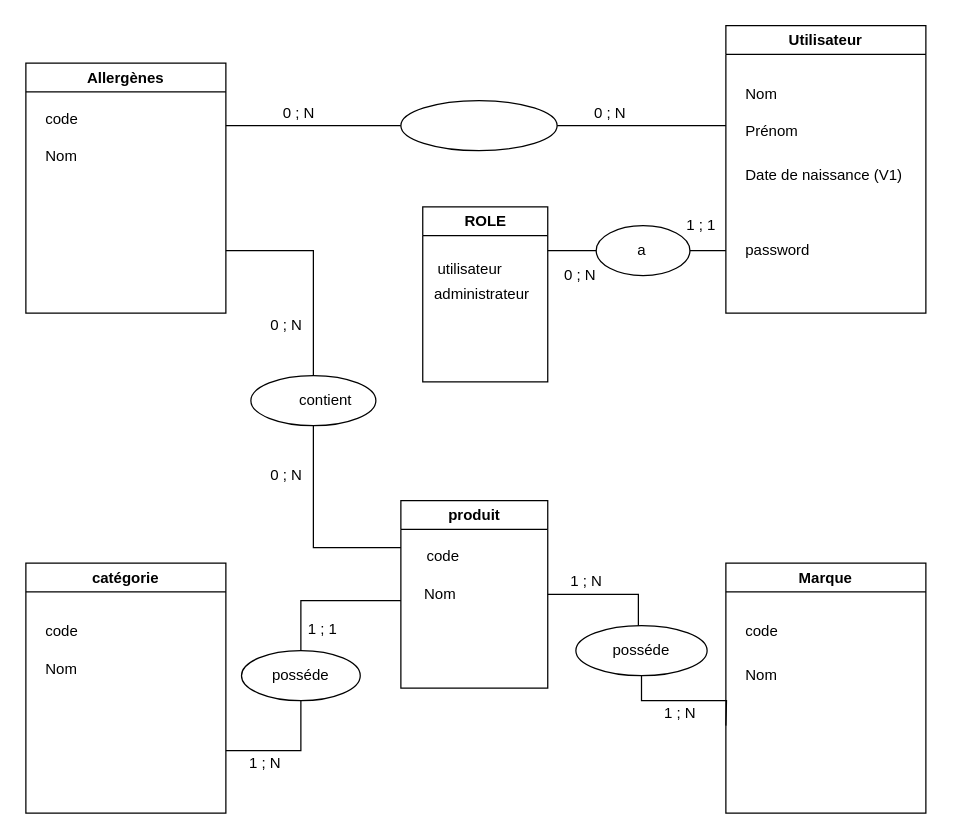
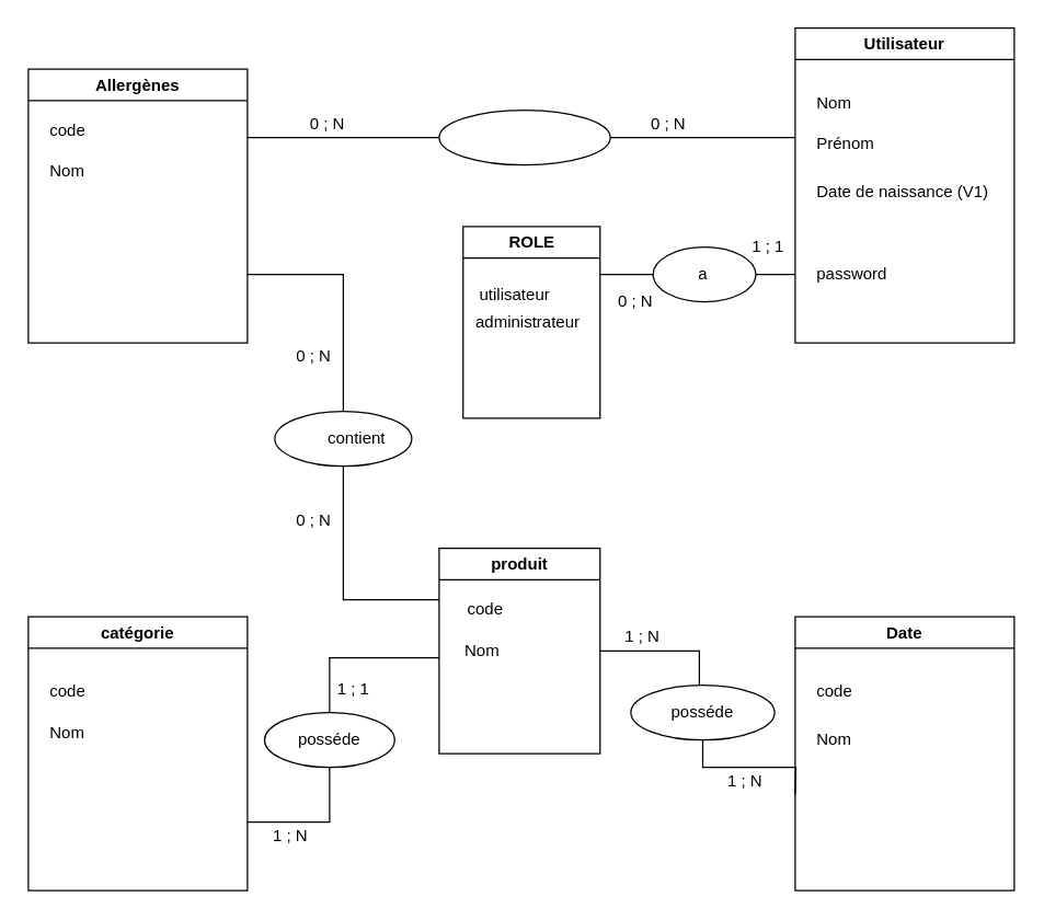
  <mxCell id="0" />
  <mxCell id="1" parent="0" />
  <mxCell id="2" value="Utilisateur" style="swimlane;whiteSpace=wrap;html=1;" parent="1" vertex="1"><mxGeometry x="580" y="20" width="160" height="230" as="geometry" /></mxCell>
  <mxCell id="3" value="Nom" style="text;strokeColor=none;fillColor=none;align=left;verticalAlign=middle;spacingLeft=4;spacingRight=4;overflow=hidden;points=[[0,0.5],[1,0.5]];portConstraint=eastwest;rotatable=0;whiteSpace=wrap;html=1;" parent="2" vertex="1"><mxGeometry x="10" y="40" width="80" height="30" as="geometry" /></mxCell>
  <mxCell id="4" value="Prénom" style="text;strokeColor=none;fillColor=none;align=left;verticalAlign=middle;spacingLeft=4;spacingRight=4;overflow=hidden;points=[[0,0.5],[1,0.5]];portConstraint=eastwest;rotatable=0;whiteSpace=wrap;html=1;" parent="2" vertex="1"><mxGeometry x="10" y="70" width="80" height="30" as="geometry" /></mxCell>
  <mxCell id="5" value="Date de naissance (V1)" style="text;strokeColor=none;fillColor=none;align=left;verticalAlign=middle;spacingLeft=4;spacingRight=4;overflow=hidden;points=[[0,0.5],[1,0.5]];portConstraint=eastwest;rotatable=0;whiteSpace=wrap;html=1;" parent="2" vertex="1"><mxGeometry x="10" y="105" width="150" height="30" as="geometry" /></mxCell>
  <mxCell id="6" value="password" style="text;strokeColor=none;fillColor=none;align=left;verticalAlign=middle;spacingLeft=4;spacingRight=4;overflow=hidden;points=[[0,0.5],[1,0.5]];portConstraint=eastwest;rotatable=0;whiteSpace=wrap;html=1;" parent="2" vertex="1"><mxGeometry x="10" y="165" width="150" height="30" as="geometry" /></mxCell>
  <mxCell id="7" style="edgeStyle=orthogonalEdgeStyle;rounded=0;orthogonalLoop=1;jettySize=auto;html=1;exitX=1;exitY=0.25;exitDx=0;exitDy=0;entryX=0;entryY=0.5;entryDx=0;entryDy=0;endArrow=none;endFill=0;" parent="1" source="8" target="21" edge="1"><mxGeometry relative="1" as="geometry" /></mxCell>
  <mxCell id="8" value="Allergènes" style="swimlane;whiteSpace=wrap;html=1;" parent="1" vertex="1"><mxGeometry x="20" y="50" width="160" height="200" as="geometry" /></mxCell>
  <mxCell id="9" value="Nom" style="text;strokeColor=none;fillColor=none;align=left;verticalAlign=middle;spacingLeft=4;spacingRight=4;overflow=hidden;points=[[0,0.5],[1,0.5]];portConstraint=eastwest;rotatable=0;whiteSpace=wrap;html=1;" parent="8" vertex="1"><mxGeometry x="10" y="60" width="80" height="30" as="geometry" /></mxCell>
  <mxCell id="10" value="code" style="text;strokeColor=none;fillColor=none;align=left;verticalAlign=middle;spacingLeft=4;spacingRight=4;overflow=hidden;points=[[0,0.5],[1,0.5]];portConstraint=eastwest;rotatable=0;whiteSpace=wrap;html=1;" vertex="1" parent="8"><mxGeometry x="10" y="30" width="80" height="30" as="geometry" /></mxCell>
  <mxCell id="11" value="catégorie" style="swimlane;whiteSpace=wrap;html=1;" parent="1" vertex="1"><mxGeometry x="20" y="450" width="160" height="200" as="geometry" /></mxCell>
  <mxCell id="12" value="Nom" style="text;strokeColor=none;fillColor=none;align=left;verticalAlign=middle;spacingLeft=4;spacingRight=4;overflow=hidden;points=[[0,0.5],[1,0.5]];portConstraint=eastwest;rotatable=0;whiteSpace=wrap;html=1;" parent="11" vertex="1"><mxGeometry x="10" y="70" width="80" height="30" as="geometry" /></mxCell>
  <mxCell id="13" value="code" style="text;strokeColor=none;fillColor=none;align=left;verticalAlign=middle;spacingLeft=4;spacingRight=4;overflow=hidden;points=[[0,0.5],[1,0.5]];portConstraint=eastwest;rotatable=0;whiteSpace=wrap;html=1;" vertex="1" parent="11"><mxGeometry x="10" y="40" width="80" height="30" as="geometry" /></mxCell>
- <mxCell id="14" value="Marque" style="swimlane;whiteSpace=wrap;html=1;" parent="1" vertex="1"><mxGeometry x="580" y="450" width="160" height="200" as="geometry" /></mxCell>
+ <mxCell id="14" value="Date" style="swimlane;whiteSpace=wrap;html=1;" parent="1" vertex="1"><mxGeometry x="580" y="450" width="160" height="200" as="geometry" /></mxCell>
  <mxCell id="15" value="Nom" style="text;strokeColor=none;fillColor=none;align=left;verticalAlign=middle;spacingLeft=4;spacingRight=4;overflow=hidden;points=[[0,0.5],[1,0.5]];portConstraint=eastwest;rotatable=0;whiteSpace=wrap;html=1;" parent="14" vertex="1"><mxGeometry x="10" y="75" width="80" height="30" as="geometry" /></mxCell>
  <mxCell id="16" value="code" style="text;strokeColor=none;fillColor=none;align=left;verticalAlign=middle;spacingLeft=4;spacingRight=4;overflow=hidden;points=[[0,0.5],[1,0.5]];portConstraint=eastwest;rotatable=0;whiteSpace=wrap;html=1;" vertex="1" parent="14"><mxGeometry x="10" y="40" width="80" height="30" as="geometry" /></mxCell>
  <mxCell id="17" value="" style="endArrow=none;html=1;rounded=0;exitX=1;exitY=0.75;exitDx=0;exitDy=0;" parent="1" source="11" edge="1"><mxGeometry width="50" height="50" relative="1" as="geometry"><mxPoint x="370" y="360" as="sourcePoint" /><mxPoint x="320" y="480" as="targetPoint" /><Array as="points"><mxPoint x="240" y="600" /><mxPoint x="240" y="480" /></Array></mxGeometry></mxCell>
  <mxCell id="18" value="" style="ellipse;whiteSpace=wrap;html=1;" parent="1" vertex="1"><mxGeometry x="192.5" y="520" width="95" height="40" as="geometry" /></mxCell>
  <mxCell id="19" value="posséde" style="text;html=1;strokeColor=none;fillColor=none;align=center;verticalAlign=middle;whiteSpace=wrap;rounded=0;" parent="1" vertex="1"><mxGeometry x="180" y="532.5" width="120" height="15" as="geometry" /></mxCell>
  <mxCell id="20" style="edgeStyle=orthogonalEdgeStyle;rounded=0;orthogonalLoop=1;jettySize=auto;html=1;exitX=1;exitY=0.5;exitDx=0;exitDy=0;endArrow=none;endFill=0;" parent="1" source="21" edge="1"><mxGeometry relative="1" as="geometry"><mxPoint x="580" y="100" as="targetPoint" /></mxGeometry></mxCell>
  <mxCell id="21" value="" style="ellipse;whiteSpace=wrap;html=1;" parent="1" vertex="1"><mxGeometry x="320" y="80" width="125" height="40" as="geometry" /></mxCell>
  <mxCell id="22" value="0 ; N" style="text;strokeColor=none;fillColor=none;align=left;verticalAlign=middle;spacingLeft=4;spacingRight=4;overflow=hidden;points=[[0,0.5],[1,0.5]];portConstraint=eastwest;rotatable=0;whiteSpace=wrap;html=1;" parent="1" vertex="1"><mxGeometry x="220" y="80" width="40" height="20" as="geometry" /></mxCell>
  <mxCell id="23" value="1 ; N" style="text;strokeColor=none;fillColor=none;align=left;verticalAlign=middle;spacingLeft=4;spacingRight=4;overflow=hidden;points=[[0,0.5],[1,0.5]];portConstraint=eastwest;rotatable=0;whiteSpace=wrap;html=1;" parent="1" vertex="1"><mxGeometry x="192.5" y="600" width="40" height="20" as="geometry" /></mxCell>
  <mxCell id="24" value="0 ; N" style="text;strokeColor=none;fillColor=none;align=left;verticalAlign=middle;spacingLeft=4;spacingRight=4;overflow=hidden;points=[[0,0.5],[1,0.5]];portConstraint=eastwest;rotatable=0;whiteSpace=wrap;html=1;" parent="1" vertex="1"><mxGeometry x="468.75" y="80" width="40" height="20" as="geometry" /></mxCell>
  <mxCell id="25" value="1 ; 1" style="text;strokeColor=none;fillColor=none;align=left;verticalAlign=middle;spacingLeft=4;spacingRight=4;overflow=hidden;points=[[0,0.5],[1,0.5]];portConstraint=eastwest;rotatable=0;whiteSpace=wrap;html=1;" parent="1" vertex="1"><mxGeometry x="240" y="492.5" width="40" height="20" as="geometry" /></mxCell>
  <mxCell id="26" value="produit" style="swimlane;whiteSpace=wrap;html=1;" parent="1" vertex="1"><mxGeometry x="320" y="400" width="117.5" height="150" as="geometry" /></mxCell>
  <mxCell id="27" value="Nom" style="text;strokeColor=none;fillColor=none;align=left;verticalAlign=middle;spacingLeft=4;spacingRight=4;overflow=hidden;points=[[0,0.5],[1,0.5]];portConstraint=eastwest;rotatable=0;whiteSpace=wrap;html=1;" parent="26" vertex="1"><mxGeometry x="12.5" y="60" width="80" height="30" as="geometry" /></mxCell>
  <mxCell id="28" value="code" style="text;strokeColor=none;fillColor=none;align=left;verticalAlign=middle;spacingLeft=4;spacingRight=4;overflow=hidden;points=[[0,0.5],[1,0.5]];portConstraint=eastwest;rotatable=0;whiteSpace=wrap;html=1;" vertex="1" parent="26"><mxGeometry x="15" y="30" width="80" height="30" as="geometry" /></mxCell>
  <mxCell id="29" value="" style="edgeStyle=orthogonalEdgeStyle;rounded=0;orthogonalLoop=1;jettySize=auto;html=1;exitX=1;exitY=0.5;exitDx=0;exitDy=0;endArrow=none;endFill=0;" parent="1" source="26" target="31" edge="1"><mxGeometry relative="1" as="geometry"><mxPoint x="590" y="550" as="targetPoint" /><mxPoint x="438" y="475" as="sourcePoint" /><Array as="points"><mxPoint x="510" y="475" /></Array></mxGeometry></mxCell>
  <mxCell id="30" style="edgeStyle=orthogonalEdgeStyle;rounded=0;orthogonalLoop=1;jettySize=auto;html=1;exitX=0.5;exitY=1;exitDx=0;exitDy=0;endArrow=none;endFill=0;" parent="1" source="31" edge="1"><mxGeometry relative="1" as="geometry"><mxPoint x="580" y="580" as="targetPoint" /></mxGeometry></mxCell>
  <mxCell id="31" value="" style="ellipse;whiteSpace=wrap;html=1;" parent="1" vertex="1"><mxGeometry x="460" y="500" width="105" height="40" as="geometry" /></mxCell>
  <mxCell id="32" value="posséde" style="text;html=1;strokeColor=none;fillColor=none;align=center;verticalAlign=middle;whiteSpace=wrap;rounded=0;" parent="1" vertex="1"><mxGeometry x="476.25" y="512.5" width="72.5" height="15" as="geometry" /></mxCell>
  <mxCell id="33" style="edgeStyle=orthogonalEdgeStyle;rounded=0;orthogonalLoop=1;jettySize=auto;html=1;exitX=0.5;exitY=1;exitDx=0;exitDy=0;endArrow=none;endFill=0;" parent="1" source="19" target="19" edge="1"><mxGeometry relative="1" as="geometry" /></mxCell>
  <mxCell id="34" value="1 ; N" style="text;strokeColor=none;fillColor=none;align=left;verticalAlign=middle;spacingLeft=4;spacingRight=4;overflow=hidden;points=[[0,0.5],[1,0.5]];portConstraint=eastwest;rotatable=0;whiteSpace=wrap;html=1;" parent="1" vertex="1"><mxGeometry x="450" y="455" width="40" height="20" as="geometry" /></mxCell>
  <mxCell id="35" value="1 ; N" style="text;strokeColor=none;fillColor=none;align=left;verticalAlign=middle;spacingLeft=4;spacingRight=4;overflow=hidden;points=[[0,0.5],[1,0.5]];portConstraint=eastwest;rotatable=0;whiteSpace=wrap;html=1;" parent="1" vertex="1"><mxGeometry x="525" y="560" width="40" height="20" as="geometry" /></mxCell>
  <mxCell id="36" style="edgeStyle=orthogonalEdgeStyle;rounded=0;orthogonalLoop=1;jettySize=auto;html=1;exitX=1;exitY=0.25;exitDx=0;exitDy=0;endArrow=none;endFill=0;" parent="1" source="37" edge="1"><mxGeometry relative="1" as="geometry"><mxPoint x="580" y="200" as="targetPoint" /></mxGeometry></mxCell>
  <mxCell id="37" value="ROLE" style="swimlane;whiteSpace=wrap;html=1;" parent="1" vertex="1"><mxGeometry x="337.5" y="165" width="100" height="140" as="geometry" /></mxCell>
  <mxCell id="38" value="utilisateur" style="text;html=1;strokeColor=none;fillColor=none;align=center;verticalAlign=middle;whiteSpace=wrap;rounded=0;" parent="37" vertex="1"><mxGeometry y="40" width="75" height="20" as="geometry" /></mxCell>
  <mxCell id="39" value="administrateur" style="text;html=1;strokeColor=none;fillColor=none;align=center;verticalAlign=middle;whiteSpace=wrap;rounded=0;" parent="37" vertex="1"><mxGeometry x="12.5" y="65" width="70" height="10" as="geometry" /></mxCell>
  <mxCell id="40" value="0 ; N" style="text;strokeColor=none;fillColor=none;align=left;verticalAlign=middle;spacingLeft=4;spacingRight=4;overflow=hidden;points=[[0,0.5],[1,0.5]];portConstraint=eastwest;rotatable=0;whiteSpace=wrap;html=1;" parent="1" vertex="1"><mxGeometry x="210" y="250" width="40" height="20" as="geometry" /></mxCell>
  <mxCell id="41" value="0 ; N" style="text;strokeColor=none;fillColor=none;align=left;verticalAlign=middle;spacingLeft=4;spacingRight=4;overflow=hidden;points=[[0,0.5],[1,0.5]];portConstraint=eastwest;rotatable=0;whiteSpace=wrap;html=1;" parent="1" vertex="1"><mxGeometry x="210" y="370" width="40" height="20" as="geometry" /></mxCell>
  <mxCell id="42" value="" style="edgeStyle=orthogonalEdgeStyle;rounded=0;orthogonalLoop=1;jettySize=auto;html=1;exitX=1;exitY=0.75;exitDx=0;exitDy=0;endArrow=none;endFill=0;" parent="1" source="8" target="44" edge="1"><mxGeometry relative="1" as="geometry"><mxPoint x="320" y="450" as="targetPoint" /><mxPoint x="180" y="200" as="sourcePoint" /><Array as="points" /></mxGeometry></mxCell>
  <mxCell id="43" style="edgeStyle=orthogonalEdgeStyle;rounded=0;orthogonalLoop=1;jettySize=auto;html=1;exitX=0.5;exitY=1;exitDx=0;exitDy=0;endArrow=none;endFill=0;entryX=0;entryY=0.25;entryDx=0;entryDy=0;" parent="1" source="44" target="26" edge="1"><mxGeometry relative="1" as="geometry"><mxPoint x="290" y="456" as="targetPoint" /><Array as="points"><mxPoint x="250" y="438" /></Array></mxGeometry></mxCell>
  <mxCell id="44" value="" style="ellipse;whiteSpace=wrap;html=1;" parent="1" vertex="1"><mxGeometry x="200" y="300" width="100" height="40" as="geometry" /></mxCell>
  <mxCell id="45" value="contient" style="text;html=1;strokeColor=none;fillColor=none;align=center;verticalAlign=middle;whiteSpace=wrap;rounded=0;" parent="1" vertex="1"><mxGeometry x="230" y="305" width="60" height="30" as="geometry" /></mxCell>
  <mxCell id="46" value="" style="ellipse;whiteSpace=wrap;html=1;" parent="1" vertex="1"><mxGeometry x="476.25" y="180" width="75" height="40" as="geometry" /></mxCell>
  <mxCell id="47" value="a" style="text;html=1;strokeColor=none;fillColor=none;align=center;verticalAlign=middle;whiteSpace=wrap;rounded=0;" parent="1" vertex="1"><mxGeometry x="482.5" y="185" width="60" height="30" as="geometry" /></mxCell>
  <mxCell id="48" value="1 ; 1" style="text;html=1;strokeColor=none;fillColor=none;align=center;verticalAlign=middle;whiteSpace=wrap;rounded=0;" parent="1" vertex="1"><mxGeometry x="542.5" y="165" width="35" height="30" as="geometry" /></mxCell>
  <mxCell id="49" value="0 ; N" style="text;strokeColor=none;fillColor=none;align=left;verticalAlign=middle;spacingLeft=4;spacingRight=4;overflow=hidden;points=[[0,0.5],[1,0.5]];portConstraint=eastwest;rotatable=0;whiteSpace=wrap;html=1;" parent="1" vertex="1"><mxGeometry x="445" y="210" width="40" height="20" as="geometry" /></mxCell>
